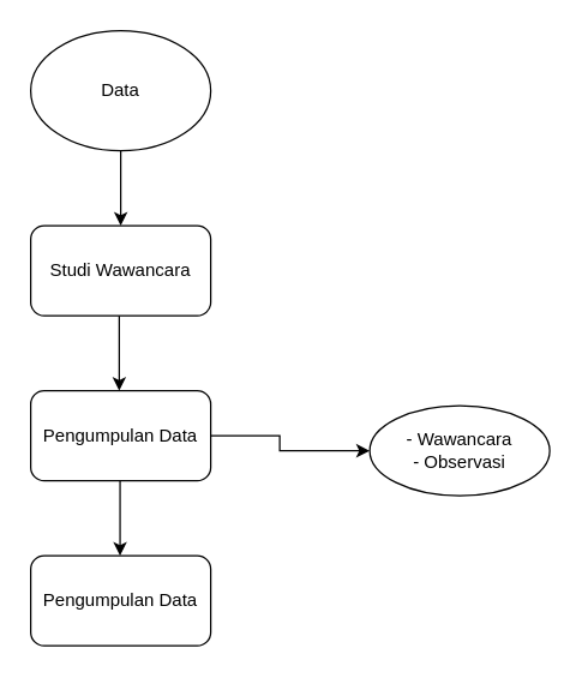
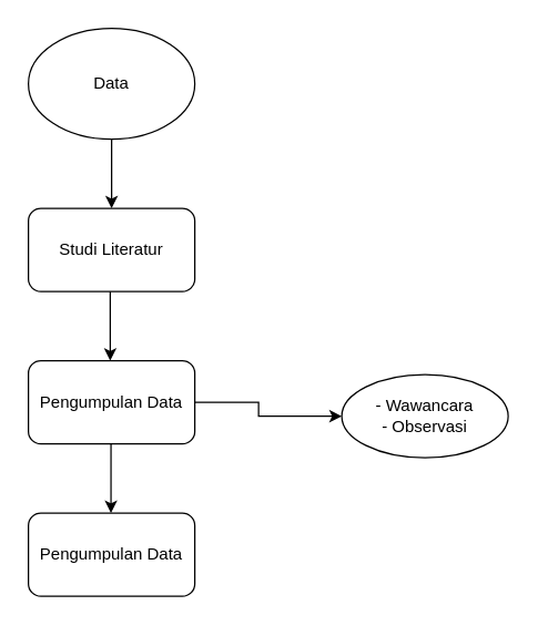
  <mxCell id="0" />
  <mxCell id="1" parent="0" />
  <mxCell id="2" value="Data" style="ellipse;whiteSpace=wrap;html=1;" vertex="1" parent="1"><mxGeometry x="20" y="20" width="120" height="80" as="geometry" /></mxCell>
  <mxCell id="3" value="Pengumpulan Data" style="rounded=1;whiteSpace=wrap;html=1;" vertex="1" parent="1"><mxGeometry x="20" y="260" width="120" height="60" as="geometry" /></mxCell>
  <mxCell id="4" value="" style="endArrow=classic;html=1;rounded=0;" edge="1" parent="1"><mxGeometry width="50" height="50" relative="1" as="geometry"><mxPoint x="80" y="100" as="sourcePoint" /><mxPoint x="80" y="150" as="targetPoint" /></mxGeometry></mxCell>
- <mxCell id="5" value="Studi Wawancara" style="rounded=1;whiteSpace=wrap;html=1;" vertex="1" parent="1"><mxGeometry x="20" y="150" width="120" height="60" as="geometry" /></mxCell>
+ <mxCell id="5" value="Studi Literatur" style="rounded=1;whiteSpace=wrap;html=1;" vertex="1" parent="1"><mxGeometry x="20" y="150" width="120" height="60" as="geometry" /></mxCell>
  <mxCell id="6" value="" style="endArrow=classic;html=1;rounded=0;" edge="1" parent="1"><mxGeometry width="50" height="50" relative="1" as="geometry"><mxPoint x="79" y="210" as="sourcePoint" /><mxPoint x="79" y="260" as="targetPoint" /></mxGeometry></mxCell>
  <mxCell id="7" value="- Wawancara&lt;div&gt;- Observasi&lt;/div&gt;" style="ellipse;whiteSpace=wrap;html=1;align=center;" vertex="1" parent="1"><mxGeometry x="246" y="270" width="120" height="60" as="geometry" /></mxCell>
  <mxCell id="8" value="" style="endArrow=classic;html=1;rounded=0;exitX=1;exitY=0.5;exitDx=0;exitDy=0;entryX=0;entryY=0.5;entryDx=0;entryDy=0;" edge="1" parent="1" source="3" target="7"><mxGeometry width="50" height="50" relative="1" as="geometry"><mxPoint x="186" y="280" as="sourcePoint" /><mxPoint x="186" y="330" as="targetPoint" /><Array as="points"><mxPoint x="186" y="290" /><mxPoint x="186" y="300" /></Array></mxGeometry></mxCell>
  <mxCell id="9" value="Pengumpulan Data" style="rounded=1;whiteSpace=wrap;html=1;" vertex="1" parent="1"><mxGeometry x="20" y="370" width="120" height="60" as="geometry" /></mxCell>
  <mxCell id="10" value="" style="endArrow=classic;html=1;rounded=0;" edge="1" parent="1"><mxGeometry width="50" height="50" relative="1" as="geometry"><mxPoint x="79.55" y="320" as="sourcePoint" /><mxPoint x="79.55" y="370" as="targetPoint" /></mxGeometry></mxCell>
